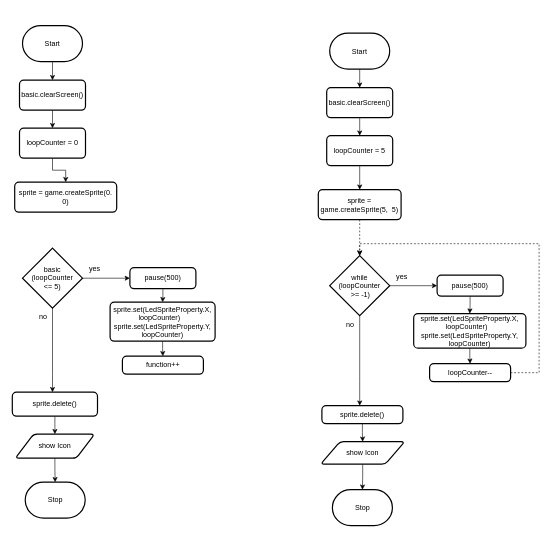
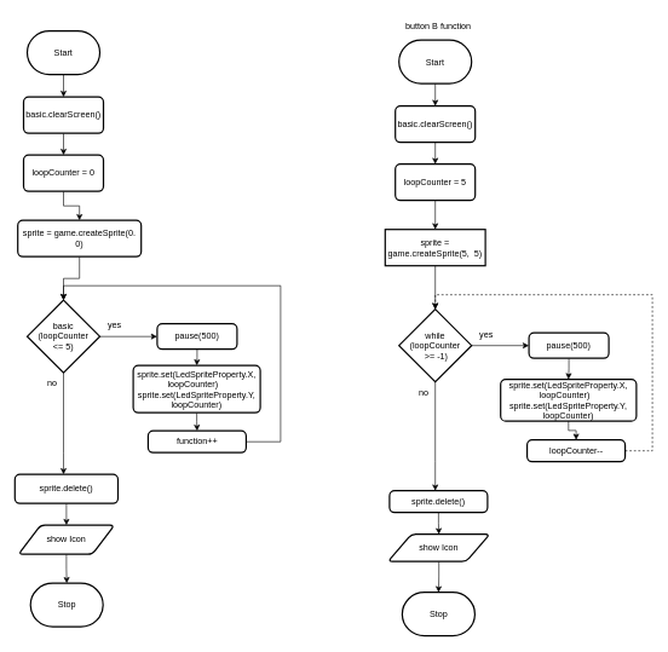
  <mxCell id="0" />
  <mxCell id="1" parent="0" />
  <mxCell id="2" value="" style="edgeStyle=orthogonalEdgeStyle;html=1;" parent="1" source="3" target="6" edge="1"><mxGeometry relative="1" as="geometry" /></mxCell>
  <mxCell id="3" value="Start" style="strokeWidth=2;html=1;shape=mxgraph.flowchart.terminator;whiteSpace=wrap;" parent="1" vertex="1"><mxGeometry x="37" y="42" width="100" height="60" as="geometry" /></mxCell>
  <mxCell id="4" value="Stop" style="strokeWidth=2;html=1;shape=mxgraph.flowchart.terminator;whiteSpace=wrap;" parent="1" vertex="1"><mxGeometry x="41.5" y="803" width="100" height="60" as="geometry" /></mxCell>
  <mxCell id="5" value="" style="edgeStyle=orthogonalEdgeStyle;html=1;" parent="1" source="6" target="8" edge="1"><mxGeometry relative="1" as="geometry" /></mxCell>
  <mxCell id="6" value="basic.clearScreen()" style="rounded=1;whiteSpace=wrap;html=1;absoluteArcSize=1;arcSize=14;strokeWidth=2;" parent="1" vertex="1"><mxGeometry x="32" y="133" width="110" height="50" as="geometry" /></mxCell>
  <mxCell id="7" value="" style="edgeStyle=orthogonalEdgeStyle;html=1;rounded=0;" parent="1" source="8" target="10" edge="1"><mxGeometry relative="1" as="geometry" /></mxCell>
  <mxCell id="8" value="loopCounter = 0&lt;span style=&quot;color: rgba(0, 0, 0, 0); font-family: monospace; font-size: 0px; text-align: start;&quot;&gt;%3CmxGraphModel%3E%3Croot%3E%3CmxCell%20id%3D%220%22%2F%3E%3CmxCell%20id%3D%221%22%20parent%3D%220%22%2F%3E%3CmxCell%20id%3D%222%22%20value%3D%22basic.clearScreen()%22%20style%3D%22rounded%3D1%3BwhiteSpace%3Dwrap%3Bhtml%3D1%3BabsoluteArcSize%3D1%3BarcSize%3D14%3BstrokeWidth%3D2%3B%22%20vertex%3D%221%22%20parent%3D%221%22%3E%3CmxGeometry%20x%3D%22365%22%20y%3D%22170%22%20width%3D%22110%22%20height%3D%2250%22%20as%3D%22geometry%22%2F%3E%3C%2FmxCell%3E%3C%2Froot%3E%3C%2FmxGraphModel%3E&lt;/span&gt;" style="rounded=1;whiteSpace=wrap;html=1;absoluteArcSize=1;arcSize=14;strokeWidth=2;" parent="1" vertex="1"><mxGeometry x="32" y="213" width="110" height="50" as="geometry" /></mxCell>
+ <mxCell id="9" value="" style="edgeStyle=orthogonalEdgeStyle;html=1;rounded=0;" parent="1" source="10" target="13" edge="1"><mxGeometry relative="1" as="geometry" /></mxCell>
  <mxCell id="10" value="sprite = game.createSprite(0. 0)" style="rounded=1;whiteSpace=wrap;html=1;absoluteArcSize=1;arcSize=14;strokeWidth=2;" parent="1" vertex="1"><mxGeometry x="24" y="303" width="170" height="50" as="geometry" /></mxCell>
  <mxCell id="11" value="" style="edgeStyle=orthogonalEdgeStyle;html=1;rounded=0;" parent="1" source="13" target="15" edge="1"><mxGeometry relative="1" as="geometry" /></mxCell>
  <mxCell id="12" style="edgeStyle=orthogonalEdgeStyle;rounded=0;html=1;" parent="1" source="13" target="21" edge="1"><mxGeometry relative="1" as="geometry"><Array as="points"><mxPoint x="87" y="623" /><mxPoint x="87" y="623" /></Array></mxGeometry></mxCell>
  <mxCell id="13" value="basic (loopCounter &lt;br&gt;&amp;lt;= 5)" style="strokeWidth=2;html=1;shape=mxgraph.flowchart.decision;whiteSpace=wrap;" parent="1" vertex="1"><mxGeometry x="37" y="413" width="100" height="100" as="geometry" /></mxCell>
  <mxCell id="14" value="" style="edgeStyle=orthogonalEdgeStyle;rounded=0;html=1;" parent="1" source="15" target="17" edge="1"><mxGeometry relative="1" as="geometry" /></mxCell>
  <mxCell id="15" value="pause(500)" style="rounded=1;whiteSpace=wrap;html=1;absoluteArcSize=1;arcSize=14;strokeWidth=2;" parent="1" vertex="1"><mxGeometry x="216" y="445.5" width="110" height="35" as="geometry" /></mxCell>
  <mxCell id="16" value="" style="edgeStyle=orthogonalEdgeStyle;rounded=0;html=1;" parent="1" source="17" target="19" edge="1"><mxGeometry relative="1" as="geometry" /></mxCell>
  <mxCell id="17" value="&lt;div&gt;sprite.set(LedSpriteProperty.X, loopCounter)&lt;span style=&quot;background-color: initial;&quot;&gt;&amp;nbsp; &amp;nbsp; sprite.set(LedSpriteProperty.Y, loopCounter)&lt;/span&gt;&lt;/div&gt;" style="rounded=1;whiteSpace=wrap;html=1;absoluteArcSize=1;arcSize=14;strokeWidth=2;" parent="1" vertex="1"><mxGeometry x="183" y="503" width="175" height="65" as="geometry" /></mxCell>
+ <mxCell id="18" style="edgeStyle=orthogonalEdgeStyle;rounded=0;html=1;entryX=0.5;entryY=0;entryDx=0;entryDy=0;entryPerimeter=0;" parent="1" source="19" target="13" edge="1"><mxGeometry relative="1" as="geometry"><Array as="points"><mxPoint x="386" y="608" /><mxPoint x="386" y="393" /><mxPoint x="87" y="393" /></Array></mxGeometry></mxCell>
  <mxCell id="19" value="function++" style="rounded=1;whiteSpace=wrap;html=1;absoluteArcSize=1;arcSize=14;strokeWidth=2;" parent="1" vertex="1"><mxGeometry x="203.5" y="593" width="135" height="30" as="geometry" /></mxCell>
  <mxCell id="20" value="" style="edgeStyle=orthogonalEdgeStyle;rounded=0;html=1;" parent="1" source="21" target="23" edge="1"><mxGeometry relative="1" as="geometry" /></mxCell>
  <mxCell id="21" value="sprite.delete()" style="rounded=1;whiteSpace=wrap;html=1;absoluteArcSize=1;arcSize=14;strokeWidth=2;" parent="1" vertex="1"><mxGeometry x="20" y="653" width="142" height="40" as="geometry" /></mxCell>
  <mxCell id="22" value="" style="edgeStyle=orthogonalEdgeStyle;rounded=0;html=1;" parent="1" source="23" target="4" edge="1"><mxGeometry relative="1" as="geometry" /></mxCell>
  <mxCell id="23" value="show Icon" style="shape=parallelogram;html=1;strokeWidth=2;perimeter=parallelogramPerimeter;whiteSpace=wrap;rounded=1;arcSize=12;size=0.23;fontFamily=Helvetica;fontSize=12;fontColor=default;align=center;strokeColor=default;fillColor=default;" parent="1" vertex="1"><mxGeometry x="25" y="723" width="132" height="40" as="geometry" /></mxCell>
  <mxCell id="24" value="yes" style="text;html=1;align=center;verticalAlign=middle;resizable=0;points=[];autosize=1;strokeColor=none;fillColor=none;" parent="1" vertex="1"><mxGeometry x="137" y="433" width="40" height="30" as="geometry" /></mxCell>
  <mxCell id="25" value="no" style="text;html=1;align=center;verticalAlign=middle;resizable=0;points=[];autosize=1;strokeColor=none;fillColor=none;" parent="1" vertex="1"><mxGeometry x="51" y="513" width="40" height="30" as="geometry" /></mxCell>
  <mxCell id="26" value="" style="edgeStyle=orthogonalEdgeStyle;html=1;" parent="1" source="27" target="31" edge="1"><mxGeometry relative="1" as="geometry" /></mxCell>
  <mxCell id="27" value="Start" style="strokeWidth=2;html=1;shape=mxgraph.flowchart.terminator;whiteSpace=wrap;" parent="1" vertex="1"><mxGeometry x="549" y="54.5" width="100" height="60" as="geometry" /></mxCell>
  <mxCell id="28" value="Stop" style="strokeWidth=2;html=1;shape=mxgraph.flowchart.terminator;whiteSpace=wrap;" parent="1" vertex="1"><mxGeometry x="553.5" y="815.5" width="100" height="60" as="geometry" /></mxCell>
+ <mxCell id="29" value="button B function" style="text;html=1;align=center;verticalAlign=middle;resizable=0;points=[];autosize=1;strokeColor=none;fillColor=none;" parent="1" vertex="1"><mxGeometry x="548" y="20.5" width="110" height="30" as="geometry" /></mxCell>
  <mxCell id="30" value="" style="edgeStyle=orthogonalEdgeStyle;html=1;" parent="1" source="31" target="33" edge="1"><mxGeometry relative="1" as="geometry" /></mxCell>
  <mxCell id="31" value="basic.clearScreen()" style="rounded=1;whiteSpace=wrap;html=1;absoluteArcSize=1;arcSize=14;strokeWidth=2;" parent="1" vertex="1"><mxGeometry x="544" y="145.5" width="110" height="50" as="geometry" /></mxCell>
  <mxCell id="32" value="" style="edgeStyle=orthogonalEdgeStyle;html=1;rounded=0;" parent="1" source="33" target="35" edge="1"><mxGeometry relative="1" as="geometry" /></mxCell>
  <mxCell id="33" value="loopCounter = 5&lt;span style=&quot;color: rgba(0, 0, 0, 0); font-family: monospace; font-size: 0px; text-align: start;&quot;&gt;%3CmxGraphModel%3E%3Croot%3E%3CmxCell%20id%3D%220%22%2F%3E%3CmxCell%20id%3D%221%22%20parent%3D%220%22%2F%3E%3CmxCell%20id%3D%222%22%20value%3D%22basic.clearScreen()%22%20style%3D%22rounded%3D1%3BwhiteSpace%3Dwrap%3Bhtml%3D1%3BabsoluteArcSize%3D1%3BarcSize%3D14%3BstrokeWidth%3D2%3B%22%20vertex%3D%221%22%20parent%3D%221%22%3E%3CmxGeometry%20x%3D%22365%22%20y%3D%22170%22%20width%3D%22110%22%20height%3D%2250%22%20as%3D%22geometry%22%2F%3E%3C%2FmxCell%3E%3C%2Froot%3E%3C%2FmxGraphModel%35&lt;/span&gt;" style="rounded=1;whiteSpace=wrap;html=1;absoluteArcSize=1;arcSize=14;strokeWidth=2;" parent="1" vertex="1"><mxGeometry x="544" y="225.5" width="110" height="50" as="geometry" /></mxCell>
- <mxCell id="34" value="" style="edgeStyle=orthogonalEdgeStyle;html=1;rounded=0;dashed=1;" parent="1" source="35" target="38" edge="1"><mxGeometry relative="1" as="geometry" /></mxCell>
- <mxCell id="35" value="sprite = game.createSprite(5,&amp;nbsp; 5)" style="rounded=1;whiteSpace=wrap;html=1;absoluteArcSize=1;arcSize=14;strokeWidth=2;" parent="1" vertex="1"><mxGeometry x="530" y="315.5" width="138" height="50" as="geometry" /></mxCell>
+ <mxCell id="34" value="" style="edgeStyle=orthogonalEdgeStyle;html=1;rounded=0;" parent="1" source="35" target="38" edge="1"><mxGeometry relative="1" as="geometry" /></mxCell>
+ <mxCell id="35" value="sprite = game.createSprite(5,&amp;nbsp; 5)" style="whiteSpace=wrap;html=1;absoluteArcSize=1;arcSize=14;strokeWidth=2;rounded=0;" parent="1" vertex="1"><mxGeometry x="530" y="315.5" width="138" height="50" as="geometry" /></mxCell>
  <mxCell id="36" value="" style="edgeStyle=orthogonalEdgeStyle;html=1;rounded=0;" parent="1" source="38" target="40" edge="1"><mxGeometry relative="1" as="geometry" /></mxCell>
  <mxCell id="37" style="edgeStyle=orthogonalEdgeStyle;rounded=0;html=1;" parent="1" source="38" target="46" edge="1"><mxGeometry relative="1" as="geometry"><Array as="points"><mxPoint x="599" y="635.5" /><mxPoint x="599" y="635.5" /></Array></mxGeometry></mxCell>
  <mxCell id="38" value="while (loopCounter&lt;br&gt;&amp;nbsp;&amp;gt;= -1)" style="strokeWidth=2;html=1;shape=mxgraph.flowchart.decision;whiteSpace=wrap;" parent="1" vertex="1"><mxGeometry x="549" y="425.5" width="100" height="100" as="geometry" /></mxCell>
  <mxCell id="39" value="" style="edgeStyle=orthogonalEdgeStyle;rounded=0;html=1;" parent="1" source="40" target="42" edge="1"><mxGeometry relative="1" as="geometry" /></mxCell>
  <mxCell id="40" value="pause(500)" style="rounded=1;whiteSpace=wrap;html=1;absoluteArcSize=1;arcSize=14;strokeWidth=2;" parent="1" vertex="1"><mxGeometry x="728" y="458" width="110" height="35" as="geometry" /></mxCell>
  <mxCell id="41" value="" style="edgeStyle=orthogonalEdgeStyle;rounded=0;html=1;" parent="1" source="42" target="44" edge="1"><mxGeometry relative="1" as="geometry" /></mxCell>
  <mxCell id="42" value="&lt;div&gt;sprite.set(LedSpriteProperty.X, loopCounter)&lt;span style=&quot;background-color: initial;&quot;&gt;&amp;nbsp; &amp;nbsp; sprite.set(LedSpriteProperty.Y, loopCounter)&lt;/span&gt;&lt;/div&gt;" style="rounded=1;whiteSpace=wrap;html=1;absoluteArcSize=1;arcSize=14;strokeWidth=2;" parent="1" vertex="1"><mxGeometry x="689" y="522" width="187" height="57.5" as="geometry" /></mxCell>
  <mxCell id="43" style="edgeStyle=orthogonalEdgeStyle;rounded=0;html=1;entryX=0.5;entryY=0;entryDx=0;entryDy=0;entryPerimeter=0;dashed=1;" parent="1" source="44" target="38" edge="1"><mxGeometry relative="1" as="geometry"><Array as="points"><mxPoint x="898" y="620.5" /><mxPoint x="898" y="405.5" /><mxPoint x="599" y="405.5" /></Array></mxGeometry></mxCell>
- <mxCell id="44" value="loopCounter--" style="rounded=1;whiteSpace=wrap;html=1;absoluteArcSize=1;arcSize=14;strokeWidth=2;" parent="1" vertex="1"><mxGeometry x="715.5" y="605.5" width="135" height="30" as="geometry" /></mxCell>
+ <mxCell id="44" value="loopCounter--" style="rounded=1;whiteSpace=wrap;html=1;absoluteArcSize=1;arcSize=14;strokeWidth=2;" parent="1" vertex="1"><mxGeometry x="725.5" y="605.5" width="135" height="30" as="geometry" /></mxCell>
  <mxCell id="45" value="" style="edgeStyle=orthogonalEdgeStyle;rounded=0;html=1;" parent="1" source="46" target="48" edge="1"><mxGeometry relative="1" as="geometry" /></mxCell>
  <mxCell id="46" value="sprite.delete()" style="rounded=1;whiteSpace=wrap;html=1;absoluteArcSize=1;arcSize=14;strokeWidth=2;" parent="1" vertex="1"><mxGeometry x="536" y="675.5" width="135" height="30" as="geometry" /></mxCell>
  <mxCell id="47" value="" style="edgeStyle=orthogonalEdgeStyle;rounded=0;html=1;" parent="1" source="48" target="28" edge="1"><mxGeometry relative="1" as="geometry" /></mxCell>
  <mxCell id="48" value="show Icon" style="shape=parallelogram;html=1;strokeWidth=2;perimeter=parallelogramPerimeter;whiteSpace=wrap;rounded=1;arcSize=12;size=0.23;fontFamily=Helvetica;fontSize=12;fontColor=default;align=center;strokeColor=default;fillColor=default;" parent="1" vertex="1"><mxGeometry x="534" y="735.5" width="140" height="37.5" as="geometry" /></mxCell>
  <mxCell id="49" value="yes" style="text;html=1;align=center;verticalAlign=middle;resizable=0;points=[];autosize=1;strokeColor=none;fillColor=none;" parent="1" vertex="1"><mxGeometry x="649" y="445.5" width="40" height="30" as="geometry" /></mxCell>
  <mxCell id="50" value="no" style="text;html=1;align=center;verticalAlign=middle;resizable=0;points=[];autosize=1;strokeColor=none;fillColor=none;" parent="1" vertex="1"><mxGeometry x="563" y="525.5" width="40" height="30" as="geometry" /></mxCell>
